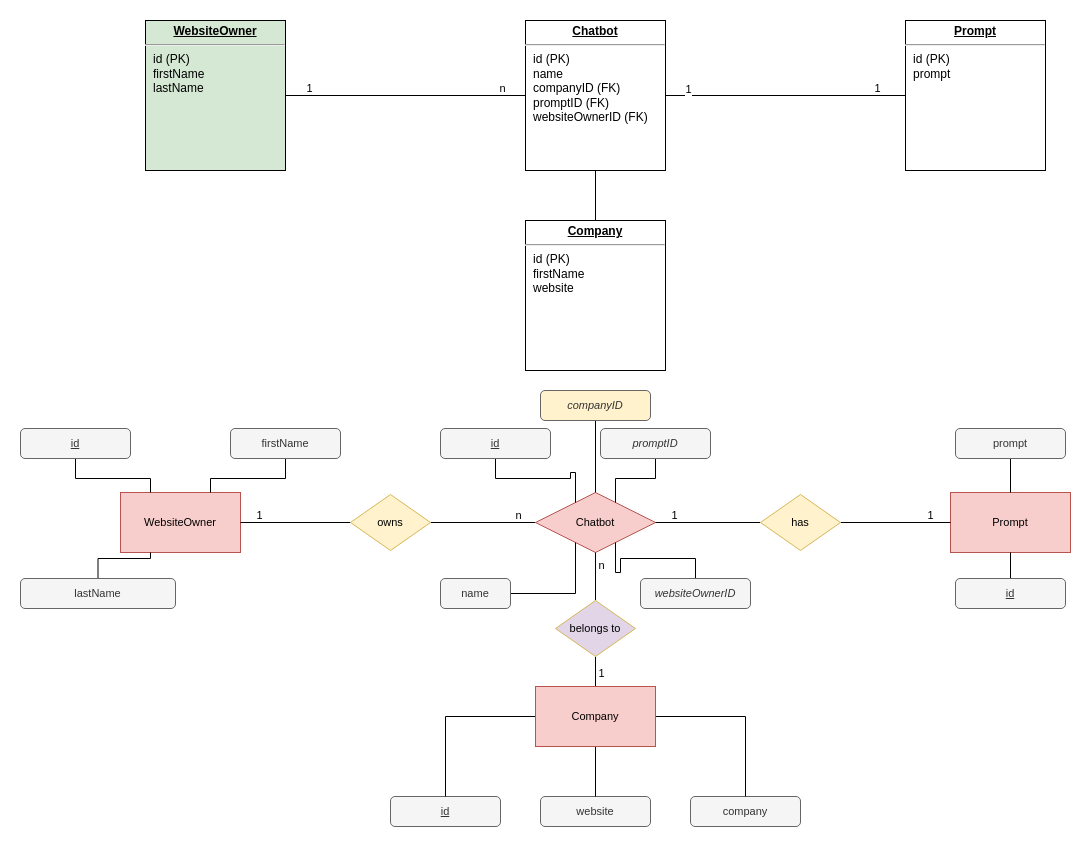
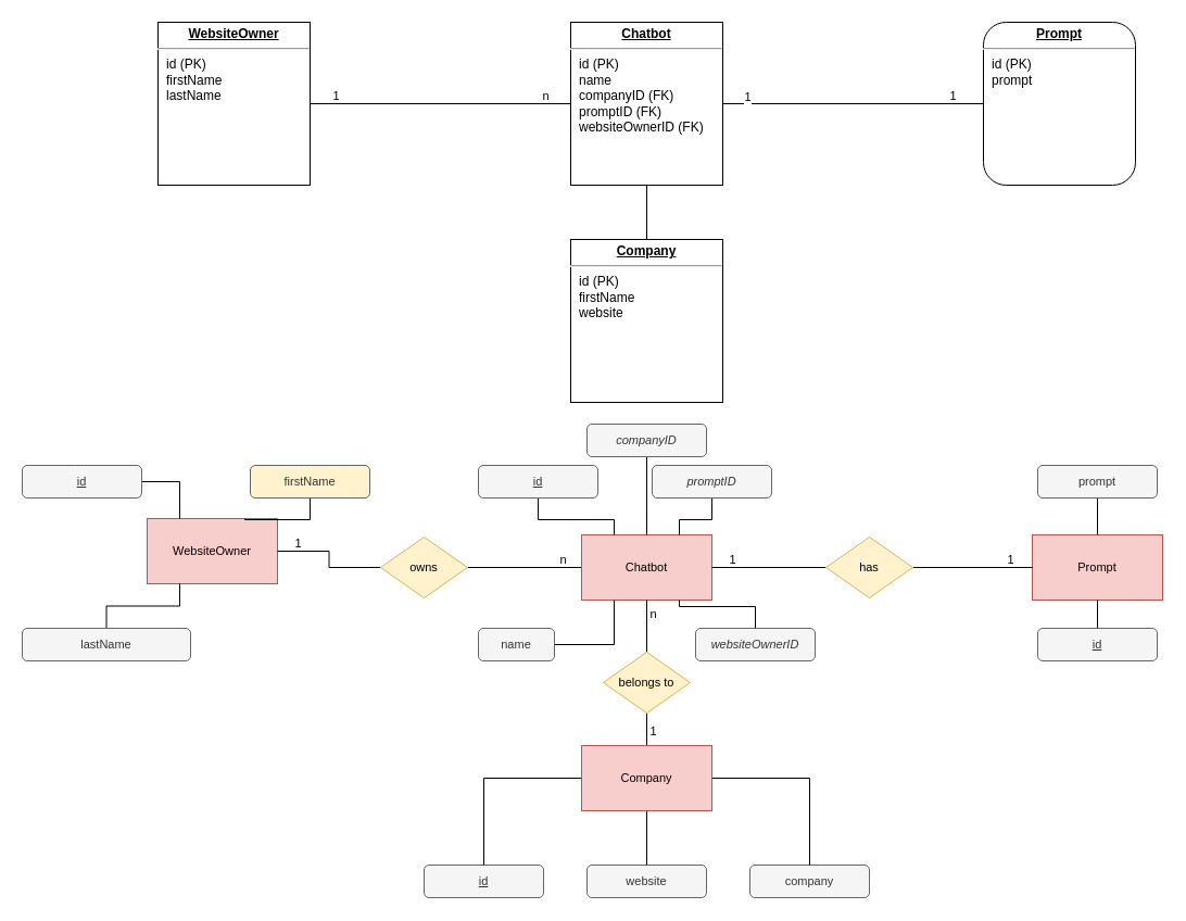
  <mxCell id="0" />
  <mxCell id="1" parent="0" />
  <mxCell id="2" style="edgeStyle=orthogonalEdgeStyle;shape=connector;rounded=0;orthogonalLoop=1;jettySize=auto;html=1;entryX=0;entryY=0.5;entryDx=0;entryDy=0;strokeColor=default;align=center;verticalAlign=middle;fontFamily=Helvetica;fontSize=11;fontColor=default;labelBackgroundColor=default;endArrow=none;endFill=0;" parent="1" source="5" target="10" edge="1"><mxGeometry relative="1" as="geometry" /></mxCell>
  <mxCell id="3" value="1" style="edgeLabel;html=1;align=center;verticalAlign=middle;resizable=0;points=[];fontFamily=Helvetica;fontSize=11;fontColor=default;labelBackgroundColor=default;" parent="2" vertex="1" connectable="0"><mxGeometry x="-0.817" y="2" relative="1" as="geometry"><mxPoint y="-5" as="offset" /></mxGeometry></mxCell>
  <mxCell id="4" value="1" style="edgeLabel;html=1;align=center;verticalAlign=middle;resizable=0;points=[];fontFamily=Helvetica;fontSize=11;fontColor=default;labelBackgroundColor=default;" parent="2" vertex="1" connectable="0"><mxGeometry x="0.758" y="4" relative="1" as="geometry"><mxPoint y="-4" as="offset" /></mxGeometry></mxCell>
  <mxCell id="5" value="&lt;p style=&quot;margin: 4px 0px 0px; text-align: center; text-decoration: underline;&quot;&gt;&lt;b&gt;Chatbot&lt;/b&gt;&lt;/p&gt;&lt;hr&gt;&lt;p style=&quot;margin: 0px ; margin-left: 8px&quot;&gt;id (PK)&lt;/p&gt;&lt;p style=&quot;margin: 0px ; margin-left: 8px&quot;&gt;name&lt;/p&gt;&lt;p style=&quot;margin: 0px ; margin-left: 8px&quot;&gt;companyID (FK)&lt;/p&gt;&lt;p style=&quot;margin: 0px ; margin-left: 8px&quot;&gt;promptID (FK)&lt;/p&gt;&lt;p style=&quot;margin: 0px ; margin-left: 8px&quot;&gt;websiteOwnerID (FK)&lt;/p&gt;" style="verticalAlign=top;align=left;overflow=fill;fontSize=12;fontFamily=Helvetica;html=1;rounded=0;shadow=0;comic=0;labelBackgroundColor=none;strokeWidth=1" parent="1" vertex="1"><mxGeometry x="525" y="20" width="140" height="150" as="geometry" /></mxCell>
  <mxCell id="6" style="edgeStyle=orthogonalEdgeStyle;rounded=0;orthogonalLoop=1;jettySize=auto;html=1;entryX=0;entryY=0.5;entryDx=0;entryDy=0;endArrow=none;endFill=0;" parent="1" source="9" target="5" edge="1"><mxGeometry relative="1" as="geometry" /></mxCell>
  <mxCell id="7" value="1" style="edgeLabel;html=1;align=center;verticalAlign=middle;resizable=0;points=[];fontFamily=Helvetica;fontSize=11;fontColor=default;labelBackgroundColor=default;" parent="6" vertex="1" connectable="0"><mxGeometry x="-0.808" y="1" relative="1" as="geometry"><mxPoint y="-7" as="offset" /></mxGeometry></mxCell>
  <mxCell id="8" value="n" style="edgeLabel;html=1;align=center;verticalAlign=middle;resizable=0;points=[];fontFamily=Helvetica;fontSize=11;fontColor=default;labelBackgroundColor=default;" parent="6" vertex="1" connectable="0"><mxGeometry x="0.8" relative="1" as="geometry"><mxPoint y="-8" as="offset" /></mxGeometry></mxCell>
- <mxCell id="9" value="&lt;p style=&quot;margin: 4px 0px 0px; text-align: center; text-decoration: underline;&quot;&gt;&lt;b&gt;WebsiteOwner&lt;/b&gt;&lt;/p&gt;&lt;hr&gt;&lt;p style=&quot;margin: 0px ; margin-left: 8px&quot;&gt;id (PK)&lt;/p&gt;&lt;p style=&quot;margin: 0px ; margin-left: 8px&quot;&gt;firstName&lt;/p&gt;&lt;p style=&quot;margin: 0px ; margin-left: 8px&quot;&gt;lastName&lt;/p&gt;" style="verticalAlign=top;align=left;overflow=fill;fontSize=12;fontFamily=Helvetica;html=1;rounded=0;shadow=0;comic=0;labelBackgroundColor=none;strokeWidth=1;fillColor=#d5e8d4;" parent="1" vertex="1"><mxGeometry x="145" y="20" width="140" height="150" as="geometry" /></mxCell>
- <mxCell id="10" value="&lt;p style=&quot;margin: 0px ; margin-top: 4px ; text-align: center ; text-decoration: underline&quot;&gt;&lt;b&gt;Prompt&lt;/b&gt;&lt;/p&gt;&lt;hr&gt;&lt;p style=&quot;margin: 0px ; margin-left: 8px&quot;&gt;id (PK)&lt;/p&gt;&lt;p style=&quot;margin: 0px ; margin-left: 8px&quot;&gt;prompt&lt;/p&gt;" style="verticalAlign=top;align=left;overflow=fill;fontSize=12;fontFamily=Helvetica;html=1;rounded=0;shadow=0;comic=0;labelBackgroundColor=none;strokeWidth=1" parent="1" vertex="1"><mxGeometry x="905" y="20" width="140" height="150" as="geometry" /></mxCell>
+ <mxCell id="9" value="&lt;p style=&quot;margin: 4px 0px 0px; text-align: center; text-decoration: underline;&quot;&gt;&lt;b&gt;WebsiteOwner&lt;/b&gt;&lt;/p&gt;&lt;hr&gt;&lt;p style=&quot;margin: 0px ; margin-left: 8px&quot;&gt;id (PK)&lt;/p&gt;&lt;p style=&quot;margin: 0px ; margin-left: 8px&quot;&gt;firstName&lt;/p&gt;&lt;p style=&quot;margin: 0px ; margin-left: 8px&quot;&gt;lastName&lt;/p&gt;" style="verticalAlign=top;align=left;overflow=fill;fontSize=12;fontFamily=Helvetica;html=1;rounded=0;shadow=0;comic=0;labelBackgroundColor=none;strokeWidth=1" parent="1" vertex="1"><mxGeometry x="145" y="20" width="140" height="150" as="geometry" /></mxCell>
+ <mxCell id="10" value="&lt;p style=&quot;margin: 0px ; margin-top: 4px ; text-align: center ; text-decoration: underline&quot;&gt;&lt;b&gt;Prompt&lt;/b&gt;&lt;/p&gt;&lt;hr&gt;&lt;p style=&quot;margin: 0px ; margin-left: 8px&quot;&gt;id (PK)&lt;/p&gt;&lt;p style=&quot;margin: 0px ; margin-left: 8px&quot;&gt;prompt&lt;/p&gt;" style="verticalAlign=top;align=left;overflow=fill;fontSize=12;fontFamily=Helvetica;html=1;shadow=0;comic=0;labelBackgroundColor=none;strokeWidth=1;rounded=1;" parent="1" vertex="1"><mxGeometry x="905" y="20" width="140" height="150" as="geometry" /></mxCell>
  <mxCell id="11" value="Prompt" style="rounded=0;whiteSpace=wrap;html=1;fontFamily=Helvetica;fontSize=11;labelBackgroundColor=none;fillColor=#f8cecc;strokeColor=#b85450;" parent="1" vertex="1"><mxGeometry x="950" y="492" width="120" height="60" as="geometry" /></mxCell>
  <mxCell id="12" style="edgeStyle=orthogonalEdgeStyle;shape=connector;rounded=0;orthogonalLoop=1;jettySize=auto;html=1;entryX=0;entryY=0.5;entryDx=0;entryDy=0;strokeColor=default;align=center;verticalAlign=middle;fontFamily=Helvetica;fontSize=11;fontColor=default;labelBackgroundColor=default;endArrow=none;endFill=0;" parent="1" source="22" target="19" edge="1"><mxGeometry relative="1" as="geometry" /></mxCell>
  <mxCell id="13" value="n" style="edgeLabel;html=1;align=center;verticalAlign=middle;resizable=0;points=[];fontFamily=Helvetica;fontSize=11;fontColor=default;labelBackgroundColor=default;" parent="12" vertex="1" connectable="0"><mxGeometry x="0.657" relative="1" as="geometry"><mxPoint y="-8" as="offset" /></mxGeometry></mxCell>
- <mxCell id="14" value="WebsiteOwner" style="rounded=0;whiteSpace=wrap;html=1;fontFamily=Helvetica;fontSize=11;labelBackgroundColor=none;fillColor=#f8cecc;strokeColor=#b85450;" parent="1" vertex="1"><mxGeometry x="120" y="492" width="120" height="60" as="geometry" /></mxCell>
+ <mxCell id="14" value="WebsiteOwner" style="rounded=0;whiteSpace=wrap;html=1;fontFamily=Helvetica;fontSize=11;labelBackgroundColor=none;fillColor=#f8cecc;strokeColor=#b85450;" parent="1" vertex="1"><mxGeometry x="135" y="477" width="120" height="60" as="geometry" /></mxCell>
  <mxCell id="15" style="edgeStyle=orthogonalEdgeStyle;shape=connector;rounded=0;orthogonalLoop=1;jettySize=auto;html=1;entryX=0;entryY=0.5;entryDx=0;entryDy=0;strokeColor=default;align=center;verticalAlign=middle;fontFamily=Helvetica;fontSize=11;fontColor=default;labelBackgroundColor=default;endArrow=none;endFill=0;" parent="1" source="25" target="11" edge="1"><mxGeometry relative="1" as="geometry" /></mxCell>
  <mxCell id="16" value="1" style="edgeLabel;html=1;align=center;verticalAlign=middle;resizable=0;points=[];fontFamily=Helvetica;fontSize=11;fontColor=default;labelBackgroundColor=default;" parent="15" vertex="1" connectable="0"><mxGeometry x="0.618" relative="1" as="geometry"><mxPoint y="-8" as="offset" /></mxGeometry></mxCell>
  <mxCell id="17" style="edgeStyle=orthogonalEdgeStyle;shape=connector;rounded=0;orthogonalLoop=1;jettySize=auto;html=1;entryX=0.5;entryY=0;entryDx=0;entryDy=0;strokeColor=default;align=center;verticalAlign=middle;fontFamily=Helvetica;fontSize=11;fontColor=default;labelBackgroundColor=default;startFill=0;endArrow=none;" edge="1" parent="1" source="57" target="50"><mxGeometry relative="1" as="geometry" /></mxCell>
  <mxCell id="18" value="1" style="edgeLabel;html=1;align=center;verticalAlign=middle;resizable=0;points=[];fontFamily=Helvetica;fontSize=11;fontColor=default;labelBackgroundColor=default;" vertex="1" connectable="0" parent="17"><mxGeometry x="0.44" relative="1" as="geometry"><mxPoint x="5" as="offset" /></mxGeometry></mxCell>
- <mxCell id="19" value="Chatbot" style="rhombus;whiteSpace=wrap;html=1;fontFamily=Helvetica;fontSize=11;labelBackgroundColor=none;fillColor=#f8cecc;strokeColor=#b85450;" parent="1" vertex="1"><mxGeometry x="535" y="492" width="120" height="60" as="geometry" /></mxCell>
+ <mxCell id="19" value="Chatbot" style="rounded=0;whiteSpace=wrap;html=1;fontFamily=Helvetica;fontSize=11;labelBackgroundColor=none;fillColor=#f8cecc;strokeColor=#b85450;" parent="1" vertex="1"><mxGeometry x="535" y="492" width="120" height="60" as="geometry" /></mxCell>
  <mxCell id="20" value="" style="edgeStyle=orthogonalEdgeStyle;shape=connector;rounded=0;orthogonalLoop=1;jettySize=auto;html=1;entryX=0;entryY=0.5;entryDx=0;entryDy=0;strokeColor=default;align=center;verticalAlign=middle;fontFamily=Helvetica;fontSize=11;fontColor=default;labelBackgroundColor=default;endArrow=none;endFill=0;" parent="1" source="14" target="22" edge="1"><mxGeometry relative="1" as="geometry"><mxPoint x="240" y="522" as="sourcePoint" /><mxPoint x="535" y="522" as="targetPoint" /></mxGeometry></mxCell>
  <mxCell id="21" value="1" style="edgeLabel;html=1;align=center;verticalAlign=middle;resizable=0;points=[];fontFamily=Helvetica;fontSize=11;fontColor=default;labelBackgroundColor=default;" parent="20" vertex="1" connectable="0"><mxGeometry x="-0.673" y="2" relative="1" as="geometry"><mxPoint y="-6" as="offset" /></mxGeometry></mxCell>
  <mxCell id="22" value="owns" style="rhombus;whiteSpace=wrap;html=1;fontFamily=Helvetica;fontSize=11;labelBackgroundColor=none;fillColor=#fff2cc;strokeColor=#d6b656;" parent="1" vertex="1"><mxGeometry x="350" y="494" width="80" height="56" as="geometry" /></mxCell>
  <mxCell id="23" value="" style="edgeStyle=orthogonalEdgeStyle;shape=connector;rounded=0;orthogonalLoop=1;jettySize=auto;html=1;entryX=0;entryY=0.5;entryDx=0;entryDy=0;strokeColor=default;align=center;verticalAlign=middle;fontFamily=Helvetica;fontSize=11;fontColor=default;labelBackgroundColor=default;endArrow=none;endFill=0;" parent="1" source="19" target="25" edge="1"><mxGeometry relative="1" as="geometry"><mxPoint x="655" y="522" as="sourcePoint" /><mxPoint x="950" y="522" as="targetPoint" /></mxGeometry></mxCell>
  <mxCell id="24" value="1" style="edgeLabel;html=1;align=center;verticalAlign=middle;resizable=0;points=[];fontFamily=Helvetica;fontSize=11;fontColor=default;labelBackgroundColor=default;" parent="23" vertex="1" connectable="0"><mxGeometry x="-0.657" y="2" relative="1" as="geometry"><mxPoint y="-6" as="offset" /></mxGeometry></mxCell>
  <mxCell id="25" value="has" style="rhombus;whiteSpace=wrap;html=1;fontFamily=Helvetica;fontSize=11;labelBackgroundColor=none;fillColor=#fff2cc;strokeColor=#d6b656;" parent="1" vertex="1"><mxGeometry x="760" y="494" width="80" height="56" as="geometry" /></mxCell>
  <mxCell id="26" value="&lt;u&gt;id&lt;/u&gt;" style="rounded=1;whiteSpace=wrap;html=1;fontFamily=Helvetica;fontSize=11;fontColor=#333333;labelBackgroundColor=none;fillColor=#f5f5f5;strokeColor=#666666;" parent="1" vertex="1"><mxGeometry x="390" y="796" width="110" height="30" as="geometry" /></mxCell>
  <mxCell id="27" style="edgeStyle=orthogonalEdgeStyle;shape=connector;rounded=0;orthogonalLoop=1;jettySize=auto;html=1;entryX=0.25;entryY=0;entryDx=0;entryDy=0;strokeColor=default;align=center;verticalAlign=middle;fontFamily=Helvetica;fontSize=11;fontColor=default;labelBackgroundColor=default;endArrow=none;endFill=0;" parent="1" source="28" target="14" edge="1"><mxGeometry relative="1" as="geometry" /></mxCell>
  <mxCell id="28" value="&lt;u&gt;id&lt;/u&gt;" style="rounded=1;whiteSpace=wrap;html=1;fontFamily=Helvetica;fontSize=11;fontColor=#333333;labelBackgroundColor=none;fillColor=#f5f5f5;strokeColor=#666666;" parent="1" vertex="1"><mxGeometry x="20" y="428" width="110" height="30" as="geometry" /></mxCell>
  <mxCell id="29" style="edgeStyle=orthogonalEdgeStyle;shape=connector;rounded=0;orthogonalLoop=1;jettySize=auto;html=1;entryX=0.5;entryY=1;entryDx=0;entryDy=0;strokeColor=default;align=center;verticalAlign=middle;fontFamily=Helvetica;fontSize=11;fontColor=default;labelBackgroundColor=default;endArrow=none;endFill=0;" parent="1" source="30" target="11" edge="1"><mxGeometry relative="1" as="geometry" /></mxCell>
  <mxCell id="30" value="&lt;u&gt;id&lt;/u&gt;" style="rounded=1;whiteSpace=wrap;html=1;fontFamily=Helvetica;fontSize=11;fontColor=#333333;labelBackgroundColor=none;fillColor=#f5f5f5;strokeColor=#666666;" parent="1" vertex="1"><mxGeometry x="955" y="578" width="110" height="30" as="geometry" /></mxCell>
  <mxCell id="31" style="edgeStyle=orthogonalEdgeStyle;shape=connector;rounded=0;orthogonalLoop=1;jettySize=auto;html=1;entryX=0.75;entryY=0;entryDx=0;entryDy=0;strokeColor=default;align=center;verticalAlign=middle;fontFamily=Helvetica;fontSize=11;fontColor=default;labelBackgroundColor=default;endArrow=none;endFill=0;" parent="1" source="32" target="14" edge="1"><mxGeometry relative="1" as="geometry" /></mxCell>
- <mxCell id="32" value="firstName" style="rounded=1;whiteSpace=wrap;html=1;fontFamily=Helvetica;fontSize=11;fontColor=#333333;labelBackgroundColor=none;fillColor=#f5f5f5;strokeColor=#666666;" parent="1" vertex="1"><mxGeometry x="230" y="428" width="110" height="30" as="geometry" /></mxCell>
+ <mxCell id="32" value="firstName" style="rounded=1;whiteSpace=wrap;html=1;fontFamily=Helvetica;fontSize=11;fontColor=#333333;labelBackgroundColor=none;fillColor=#fff2cc;strokeColor=#666666;" parent="1" vertex="1"><mxGeometry x="230" y="428" width="110" height="30" as="geometry" /></mxCell>
  <mxCell id="33" style="edgeStyle=orthogonalEdgeStyle;shape=connector;rounded=0;orthogonalLoop=1;jettySize=auto;html=1;entryX=0.25;entryY=1;entryDx=0;entryDy=0;strokeColor=default;align=center;verticalAlign=middle;fontFamily=Helvetica;fontSize=11;fontColor=default;labelBackgroundColor=default;endArrow=none;endFill=0;" parent="1" source="34" target="14" edge="1"><mxGeometry relative="1" as="geometry" /></mxCell>
  <mxCell id="34" value="lastName" style="rounded=1;whiteSpace=wrap;html=1;fontFamily=Helvetica;fontSize=11;fontColor=#333333;labelBackgroundColor=none;fillColor=#f5f5f5;strokeColor=#666666;" parent="1" vertex="1"><mxGeometry x="20" y="578" width="155" height="30" as="geometry" /></mxCell>
  <mxCell id="35" value="website" style="rounded=1;whiteSpace=wrap;html=1;fontFamily=Helvetica;fontSize=11;fontColor=#333333;labelBackgroundColor=none;fillColor=#f5f5f5;strokeColor=#666666;" parent="1" vertex="1"><mxGeometry x="540" y="796" width="110" height="30" as="geometry" /></mxCell>
  <mxCell id="36" style="edgeStyle=orthogonalEdgeStyle;shape=connector;rounded=0;orthogonalLoop=1;jettySize=auto;html=1;entryX=0.25;entryY=1;entryDx=0;entryDy=0;strokeColor=default;align=center;verticalAlign=middle;fontFamily=Helvetica;fontSize=11;fontColor=default;labelBackgroundColor=default;endArrow=none;endFill=0;" parent="1" source="37" target="19" edge="1"><mxGeometry relative="1" as="geometry" /></mxCell>
  <mxCell id="37" value="name" style="rounded=1;whiteSpace=wrap;html=1;fontFamily=Helvetica;fontSize=11;fontColor=#333333;labelBackgroundColor=none;fillColor=#f5f5f5;strokeColor=#666666;" parent="1" vertex="1"><mxGeometry x="440" y="578" width="70" height="30" as="geometry" /></mxCell>
  <mxCell id="38" style="edgeStyle=orthogonalEdgeStyle;shape=connector;rounded=0;orthogonalLoop=1;jettySize=auto;html=1;entryX=0.75;entryY=0;entryDx=0;entryDy=0;strokeColor=default;align=center;verticalAlign=middle;fontFamily=Helvetica;fontSize=11;fontColor=default;labelBackgroundColor=default;endArrow=none;endFill=0;" parent="1" source="39" target="19" edge="1"><mxGeometry relative="1" as="geometry" /></mxCell>
  <mxCell id="39" value="promptID" style="rounded=1;whiteSpace=wrap;html=1;fontFamily=Helvetica;fontSize=11;fontColor=#333333;labelBackgroundColor=none;fillColor=#f5f5f5;strokeColor=#666666;fontStyle=2" parent="1" vertex="1"><mxGeometry x="600" y="428" width="110" height="30" as="geometry" /></mxCell>
  <mxCell id="40" style="edgeStyle=orthogonalEdgeStyle;shape=connector;rounded=0;orthogonalLoop=1;jettySize=auto;html=1;entryX=0.75;entryY=1;entryDx=0;entryDy=0;strokeColor=default;align=center;verticalAlign=middle;fontFamily=Helvetica;fontSize=11;fontColor=default;labelBackgroundColor=default;endArrow=none;endFill=0;" parent="1" source="41" target="19" edge="1"><mxGeometry relative="1" as="geometry" /></mxCell>
  <mxCell id="41" value="websiteOwnerID" style="rounded=1;whiteSpace=wrap;html=1;fontFamily=Helvetica;fontSize=11;fontColor=#333333;labelBackgroundColor=none;fillColor=#f5f5f5;strokeColor=#666666;fontStyle=2" parent="1" vertex="1"><mxGeometry x="640" y="578" width="110" height="30" as="geometry" /></mxCell>
  <mxCell id="42" style="edgeStyle=orthogonalEdgeStyle;shape=connector;rounded=0;orthogonalLoop=1;jettySize=auto;html=1;entryX=0.5;entryY=0;entryDx=0;entryDy=0;strokeColor=default;align=center;verticalAlign=middle;fontFamily=Helvetica;fontSize=11;fontColor=default;labelBackgroundColor=default;endArrow=none;endFill=0;" parent="1" source="43" target="11" edge="1"><mxGeometry relative="1" as="geometry" /></mxCell>
  <mxCell id="43" value="prompt" style="rounded=1;whiteSpace=wrap;html=1;fontFamily=Helvetica;fontSize=11;fontColor=#333333;labelBackgroundColor=none;fillColor=#f5f5f5;strokeColor=#666666;" parent="1" vertex="1"><mxGeometry x="955" y="428" width="110" height="30" as="geometry" /></mxCell>
  <mxCell id="44" value="company" style="rounded=1;whiteSpace=wrap;html=1;fontFamily=Helvetica;fontSize=11;fontColor=#333333;labelBackgroundColor=none;fillColor=#f5f5f5;strokeColor=#666666;" vertex="1" parent="1"><mxGeometry x="690" y="796" width="110" height="30" as="geometry" /></mxCell>
  <mxCell id="45" style="edgeStyle=orthogonalEdgeStyle;shape=connector;rounded=0;orthogonalLoop=1;jettySize=auto;html=1;entryX=0.5;entryY=1;entryDx=0;entryDy=0;strokeColor=default;align=center;verticalAlign=middle;fontFamily=Helvetica;fontSize=11;fontColor=default;labelBackgroundColor=default;startFill=0;endArrow=none;" edge="1" parent="1" source="46" target="5"><mxGeometry relative="1" as="geometry" /></mxCell>
  <mxCell id="46" value="&lt;p style=&quot;margin: 4px 0px 0px; text-align: center; text-decoration: underline;&quot;&gt;&lt;b&gt;Company&lt;/b&gt;&lt;/p&gt;&lt;hr&gt;&lt;p style=&quot;margin: 0px ; margin-left: 8px&quot;&gt;id (PK)&lt;/p&gt;&lt;p style=&quot;margin: 0px ; margin-left: 8px&quot;&gt;firstName&lt;/p&gt;&lt;p style=&quot;margin: 0px ; margin-left: 8px&quot;&gt;website&lt;/p&gt;" style="verticalAlign=top;align=left;overflow=fill;fontSize=12;fontFamily=Helvetica;html=1;rounded=0;shadow=0;comic=0;labelBackgroundColor=none;strokeWidth=1" vertex="1" parent="1"><mxGeometry x="525" y="220" width="140" height="150" as="geometry" /></mxCell>
  <mxCell id="47" style="edgeStyle=orthogonalEdgeStyle;shape=connector;rounded=0;orthogonalLoop=1;jettySize=auto;html=1;entryX=0.5;entryY=0;entryDx=0;entryDy=0;strokeColor=default;align=center;verticalAlign=middle;fontFamily=Helvetica;fontSize=11;fontColor=default;labelBackgroundColor=default;startFill=0;endArrow=none;" edge="1" parent="1" source="50" target="26"><mxGeometry relative="1" as="geometry" /></mxCell>
  <mxCell id="48" style="edgeStyle=orthogonalEdgeStyle;shape=connector;rounded=0;orthogonalLoop=1;jettySize=auto;html=1;entryX=0.5;entryY=0;entryDx=0;entryDy=0;strokeColor=default;align=center;verticalAlign=middle;fontFamily=Helvetica;fontSize=11;fontColor=default;labelBackgroundColor=default;startFill=0;endArrow=none;" edge="1" parent="1" source="50" target="35"><mxGeometry relative="1" as="geometry" /></mxCell>
  <mxCell id="49" style="edgeStyle=orthogonalEdgeStyle;shape=connector;rounded=0;orthogonalLoop=1;jettySize=auto;html=1;entryX=0.5;entryY=0;entryDx=0;entryDy=0;strokeColor=default;align=center;verticalAlign=middle;fontFamily=Helvetica;fontSize=11;fontColor=default;labelBackgroundColor=default;startFill=0;endArrow=none;" edge="1" parent="1" source="50" target="44"><mxGeometry relative="1" as="geometry" /></mxCell>
  <mxCell id="50" value="Company" style="rounded=0;whiteSpace=wrap;html=1;fontFamily=Helvetica;fontSize=11;labelBackgroundColor=none;fillColor=#f8cecc;strokeColor=#b85450;" vertex="1" parent="1"><mxGeometry x="535" y="686" width="120" height="60" as="geometry" /></mxCell>
  <mxCell id="51" style="edgeStyle=orthogonalEdgeStyle;shape=connector;rounded=0;orthogonalLoop=1;jettySize=auto;html=1;entryX=0.25;entryY=0;entryDx=0;entryDy=0;strokeColor=default;align=center;verticalAlign=middle;fontFamily=Helvetica;fontSize=11;fontColor=default;labelBackgroundColor=default;startFill=0;endArrow=none;" edge="1" parent="1" source="52" target="19"><mxGeometry relative="1" as="geometry" /></mxCell>
  <mxCell id="52" value="&lt;u&gt;id&lt;/u&gt;" style="rounded=1;whiteSpace=wrap;html=1;fontFamily=Helvetica;fontSize=11;fontColor=#333333;labelBackgroundColor=none;fillColor=#f5f5f5;strokeColor=#666666;" vertex="1" parent="1"><mxGeometry x="440" y="428" width="110" height="30" as="geometry" /></mxCell>
  <mxCell id="53" style="edgeStyle=orthogonalEdgeStyle;shape=connector;rounded=0;orthogonalLoop=1;jettySize=auto;html=1;entryX=0.5;entryY=0;entryDx=0;entryDy=0;strokeColor=default;align=center;verticalAlign=middle;fontFamily=Helvetica;fontSize=11;fontColor=default;labelBackgroundColor=default;startFill=0;endArrow=none;" edge="1" parent="1" source="54" target="19"><mxGeometry relative="1" as="geometry" /></mxCell>
- <mxCell id="54" value="companyID" style="rounded=1;whiteSpace=wrap;html=1;fontFamily=Helvetica;fontSize=11;fontColor=#333333;labelBackgroundColor=none;fillColor=#fff2cc;strokeColor=#666666;fontStyle=2;" vertex="1" parent="1"><mxGeometry x="540" y="390" width="110" height="30" as="geometry" /></mxCell>
+ <mxCell id="54" value="companyID" style="rounded=1;whiteSpace=wrap;html=1;fontFamily=Helvetica;fontSize=11;fontColor=#333333;labelBackgroundColor=none;fillColor=#f5f5f5;strokeColor=#666666;fontStyle=2" vertex="1" parent="1"><mxGeometry x="540" y="390" width="110" height="30" as="geometry" /></mxCell>
  <mxCell id="55" value="" style="edgeStyle=orthogonalEdgeStyle;shape=connector;rounded=0;orthogonalLoop=1;jettySize=auto;html=1;entryX=0.5;entryY=0;entryDx=0;entryDy=0;strokeColor=default;align=center;verticalAlign=middle;fontFamily=Helvetica;fontSize=11;fontColor=default;labelBackgroundColor=default;startFill=0;endArrow=none;" edge="1" parent="1" source="19" target="57"><mxGeometry relative="1" as="geometry"><mxPoint x="595" y="552" as="sourcePoint" /><mxPoint x="595" y="686" as="targetPoint" /></mxGeometry></mxCell>
  <mxCell id="56" value="n" style="edgeLabel;html=1;align=center;verticalAlign=middle;resizable=0;points=[];fontFamily=Helvetica;fontSize=11;fontColor=default;labelBackgroundColor=default;" vertex="1" connectable="0" parent="55"><mxGeometry x="-0.5" relative="1" as="geometry"><mxPoint x="5" as="offset" /></mxGeometry></mxCell>
- <mxCell id="57" value="belongs to" style="rhombus;whiteSpace=wrap;html=1;fontFamily=Helvetica;fontSize=11;labelBackgroundColor=none;fillColor=#e1d5e7;strokeColor=#d6b656;" vertex="1" parent="1"><mxGeometry x="555" y="600" width="80" height="56" as="geometry" /></mxCell>
+ <mxCell id="57" value="belongs to" style="rhombus;whiteSpace=wrap;html=1;fontFamily=Helvetica;fontSize=11;labelBackgroundColor=none;fillColor=#fff2cc;strokeColor=#d6b656;" vertex="1" parent="1"><mxGeometry x="555" y="600" width="80" height="56" as="geometry" /></mxCell>
